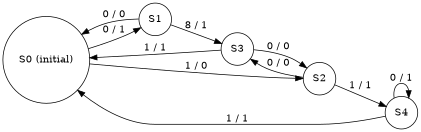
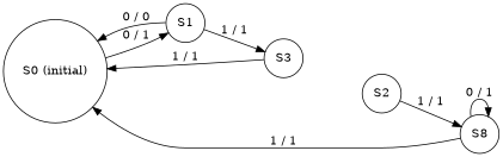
  digraph {
    rankdir=LR
    node [shape=circle]
    n1 [label="S0 (initial)"]
    n2 [label=S1]
    n3 [label=S2]
    n4 [label=S3]
-   n5 [label=S4]
+   n5 [label=S8]
    n1 -> n2 [label="0 / 1"]
-   n1 -> n3 [label="1 / 0"]
    n2 -> n1 [label="0 / 0"]
-   n2 -> n4 [label="8 / 1"]
-   n3 -> n4 [label="0 / 0"]
+   n2 -> n4 [label="1 / 1"]
    n3 -> n5 [label="1 / 1"]
    n4 -> n1 [label="1 / 1"]
-   n4 -> n3 [label="0 / 0"]
    n5 -> n1 [label="1 / 1"]
    n5 -> n5 [label="0 / 1"]
  }
